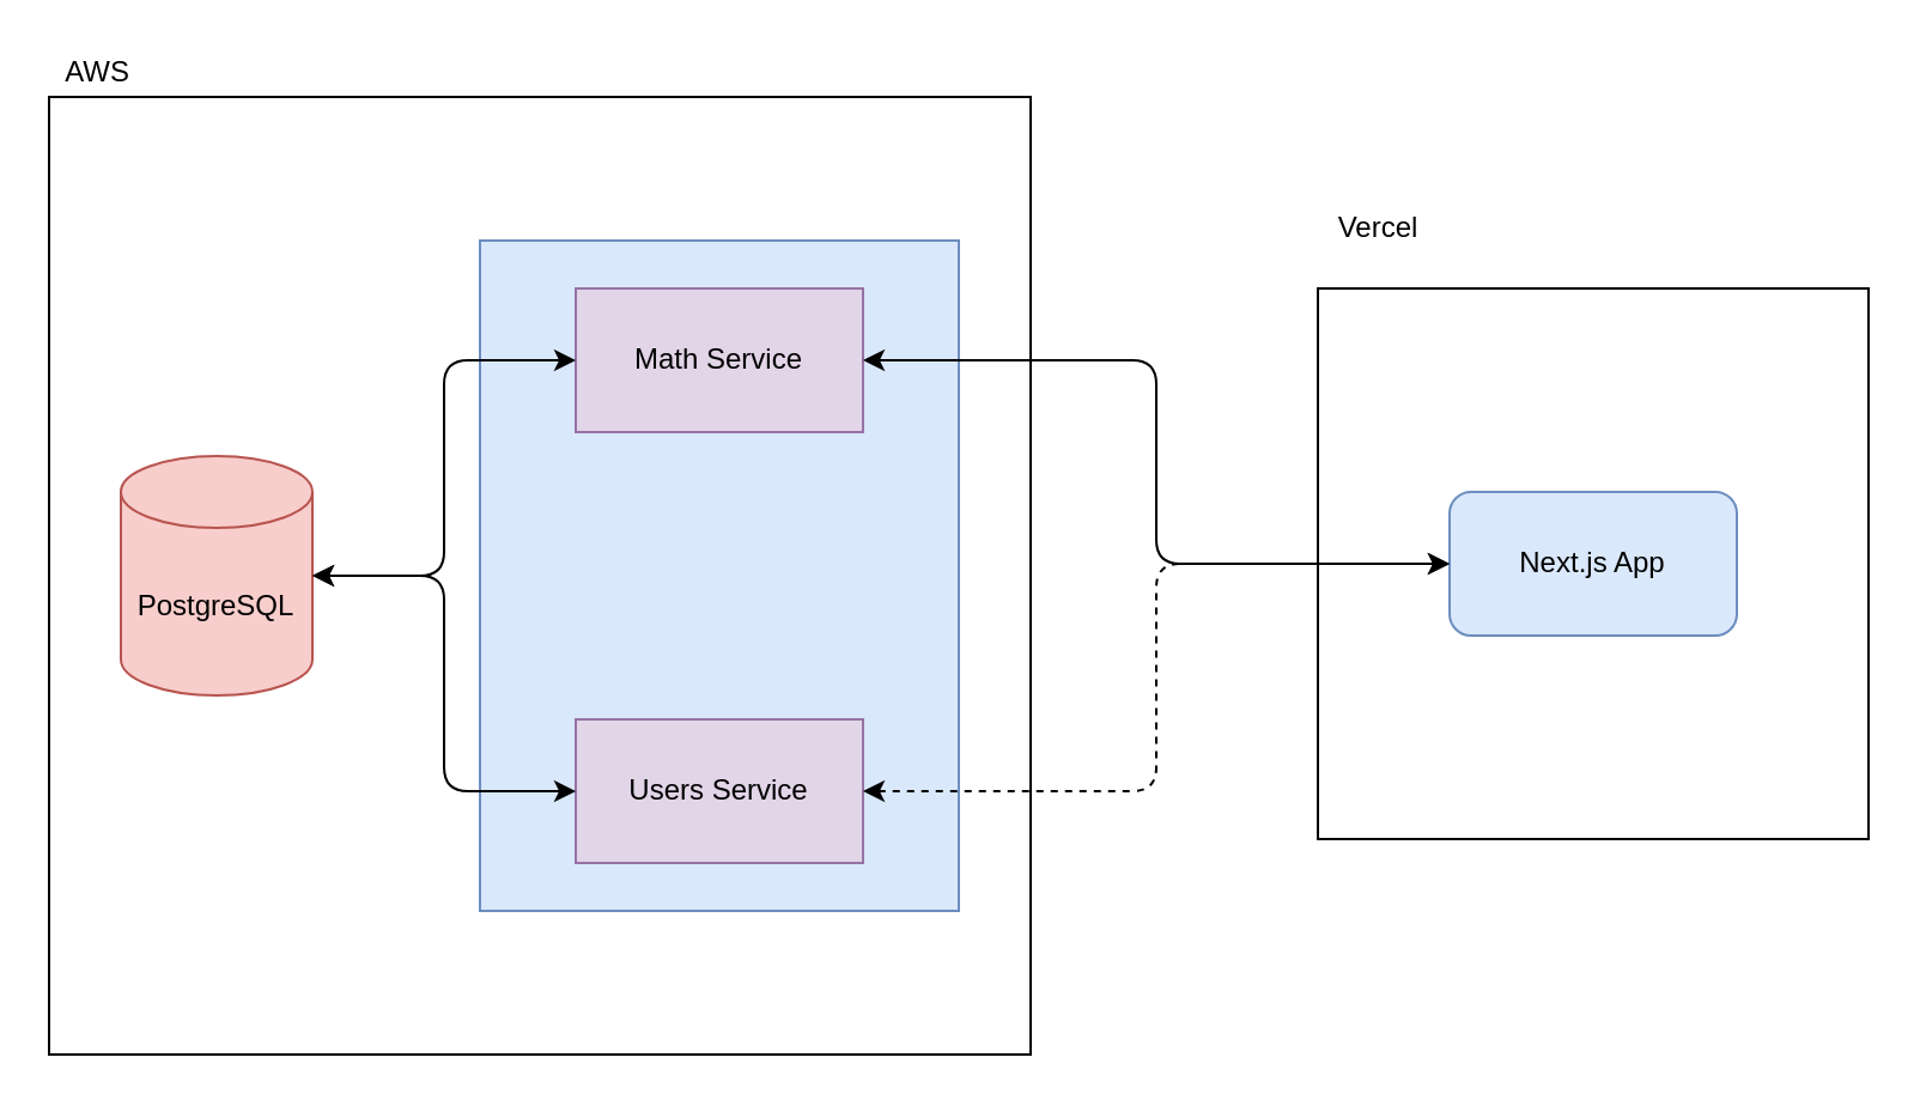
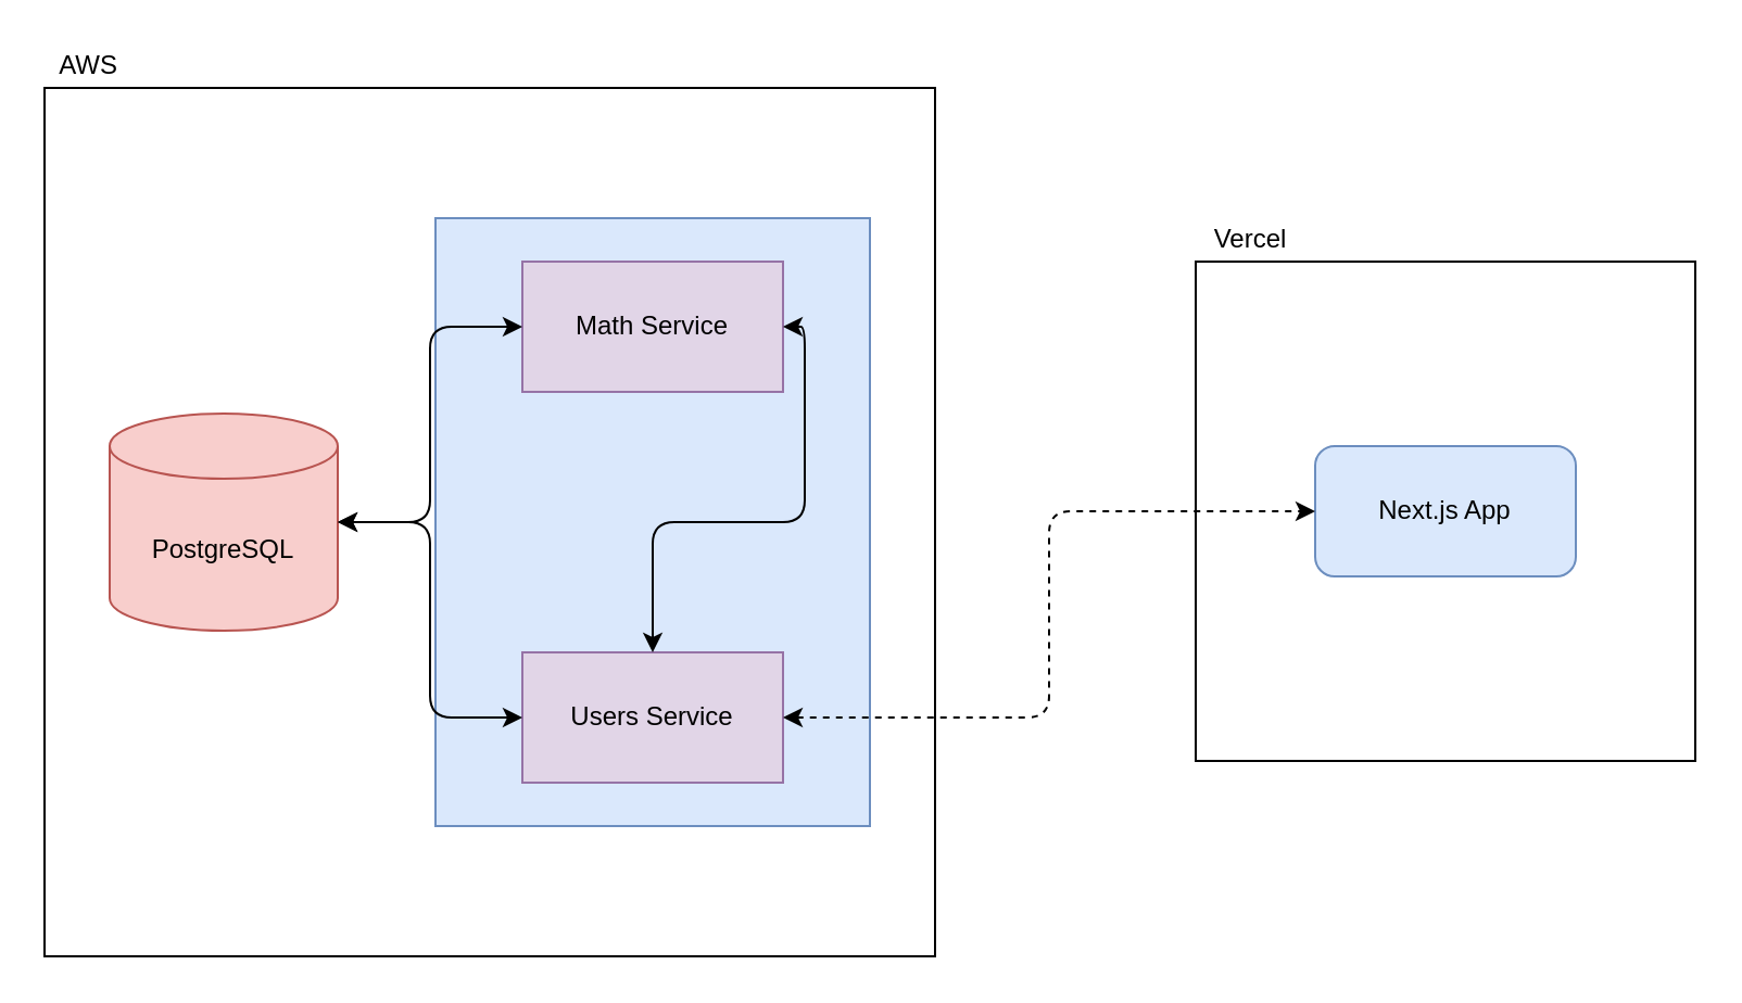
  <mxCell id="0" />
  <mxCell id="1" parent="0" />
  <mxCell id="2" value="" style="rounded=0;whiteSpace=wrap;html=1;fillColor=none;" parent="1" vertex="1"><mxGeometry x="20" y="40" width="410" height="400" as="geometry" /></mxCell>
  <mxCell id="3" value="" style="rounded=0;whiteSpace=wrap;html=1;fillColor=#dae8fc;strokeColor=#6c8ebf;" parent="1" vertex="1"><mxGeometry x="200" y="100" width="200" height="280" as="geometry" /></mxCell>
  <mxCell id="4" value="" style="whiteSpace=wrap;html=1;aspect=fixed;fillColor=none;" parent="1" vertex="1"><mxGeometry x="550" y="120" width="230" height="230" as="geometry" /></mxCell>
  <mxCell id="5" value="Next.js App" style="whiteSpace=wrap;html=1;fillColor=#dae8fc;strokeColor=#6c8ebf;rounded=1;" parent="1" vertex="1"><mxGeometry x="605" y="205" width="120" height="60" as="geometry" /></mxCell>
  <mxCell id="6" value="Users Service" style="rounded=0;whiteSpace=wrap;html=1;fillColor=#e1d5e7;strokeColor=#9673a6;" parent="1" vertex="1"><mxGeometry x="240" y="300" width="120" height="60" as="geometry" /></mxCell>
  <mxCell id="7" value="Math Service" style="rounded=0;whiteSpace=wrap;html=1;fillColor=#e1d5e7;strokeColor=#9673a6;" parent="1" vertex="1"><mxGeometry x="240" y="120" width="120" height="60" as="geometry" /></mxCell>
  <mxCell id="8" value="AWS" style="text;html=1;align=center;verticalAlign=middle;resizable=0;points=[];autosize=1;strokeColor=none;" parent="1" vertex="1"><mxGeometry x="20" y="20" width="40" height="20" as="geometry" /></mxCell>
- <mxCell id="9" value="Vercel" style="text;html=1;align=center;verticalAlign=middle;resizable=0;points=[];autosize=1;strokeColor=none;" parent="1" vertex="1"><mxGeometry x="550" y="85" width="50" height="20" as="geometry" /></mxCell>
- <mxCell id="10" value="" style="endArrow=classic;startArrow=classic;html=1;entryX=0;entryY=0.5;entryDx=0;entryDy=0;exitX=1;exitY=0.5;exitDx=0;exitDy=0;edgeStyle=orthogonalEdgeStyle;" parent="1" source="7" target="5" edge="1"><mxGeometry width="50" height="50" relative="1" as="geometry"><mxPoint x="560" y="310" as="sourcePoint" /><mxPoint x="750" y="230" as="targetPoint" /></mxGeometry></mxCell>
+ <mxCell id="9" value="Vercel" style="text;html=1;align=center;verticalAlign=middle;resizable=0;points=[];autosize=1;strokeColor=none;" parent="1" vertex="1"><mxGeometry x="550" y="100" width="50" height="20" as="geometry" /></mxCell>
+ <mxCell id="10" value="" style="endArrow=classic;startArrow=classic;html=1;exitX=1;exitY=0.5;exitDx=0;exitDy=0;edgeStyle=orthogonalEdgeStyle;" parent="1" source="7" target="6" edge="1"><mxGeometry width="50" height="50" relative="1" as="geometry"><mxPoint x="560" y="310" as="sourcePoint" /><mxPoint x="750" y="230" as="targetPoint" /></mxGeometry></mxCell>
  <mxCell id="11" value="" style="endArrow=classic;startArrow=classic;html=1;entryX=0;entryY=0.5;entryDx=0;entryDy=0;exitX=1;exitY=0.5;exitDx=0;exitDy=0;edgeStyle=orthogonalEdgeStyle;dashed=1;" parent="1" source="6" target="5" edge="1"><mxGeometry width="50" height="50" relative="1" as="geometry"><mxPoint x="410" y="200" as="sourcePoint" /><mxPoint x="870" y="250" as="targetPoint" /></mxGeometry></mxCell>
- <mxCell id="12" value="PostgreSQL" style="shape=cylinder3;whiteSpace=wrap;html=1;boundedLbl=1;backgroundOutline=1;size=15;fillColor=#f8cecc;strokeColor=#b85450;" parent="1" vertex="1"><mxGeometry x="50" y="190" width="80" height="100" as="geometry" /></mxCell>
+ <mxCell id="12" value="PostgreSQL" style="shape=cylinder3;whiteSpace=wrap;html=1;boundedLbl=1;backgroundOutline=1;size=15;fillColor=#f8cecc;strokeColor=#b85450;" parent="1" vertex="1"><mxGeometry x="50" y="190" width="105" height="100" as="geometry" /></mxCell>
  <mxCell id="13" value="" style="endArrow=classic;startArrow=classic;html=1;exitX=1;exitY=0.5;exitDx=0;exitDy=0;edgeStyle=orthogonalEdgeStyle;exitPerimeter=0;entryX=0;entryY=0.5;entryDx=0;entryDy=0;" parent="1" source="12" target="7" edge="1"><mxGeometry width="50" height="50" relative="1" as="geometry"><mxPoint x="190" as="sourcePoint" y="210" /><mxPoint x="280" y="190" as="targetPoint" /></mxGeometry></mxCell>
  <mxCell id="14" value="" style="endArrow=classic;startArrow=classic;html=1;exitX=1;exitY=0.5;exitDx=0;exitDy=0;edgeStyle=orthogonalEdgeStyle;exitPerimeter=0;entryX=0;entryY=0.5;entryDx=0;entryDy=0;" parent="1" source="12" target="6" edge="1"><mxGeometry width="50" height="50" relative="1" as="geometry"><mxPoint x="190" y="250" as="sourcePoint" /><mxPoint x="290" y="200" as="targetPoint" /></mxGeometry></mxCell>
